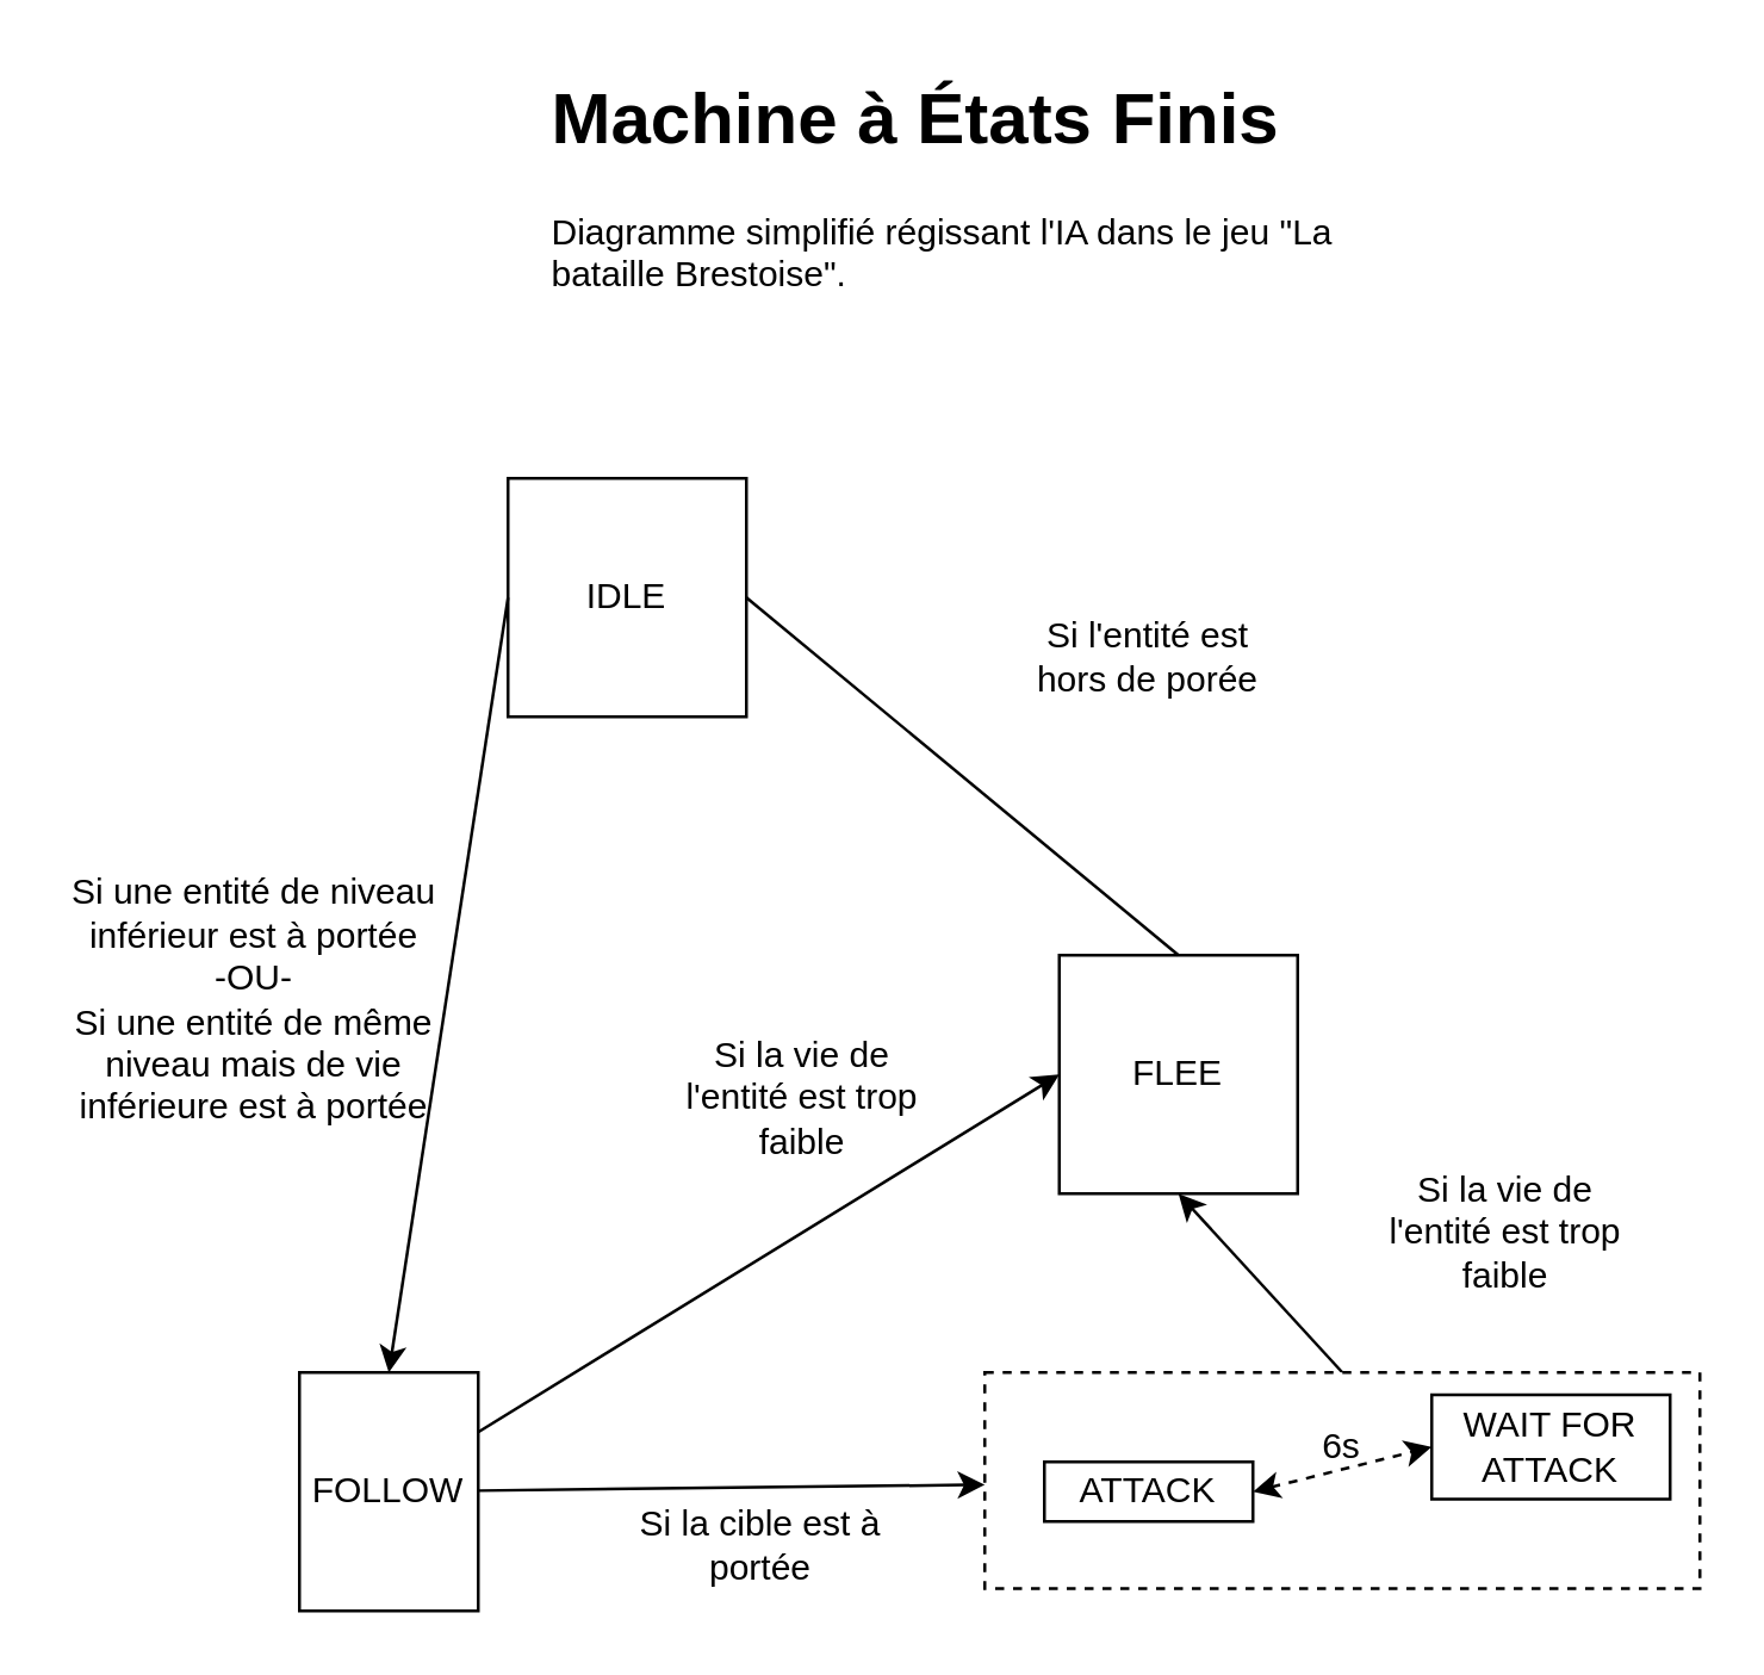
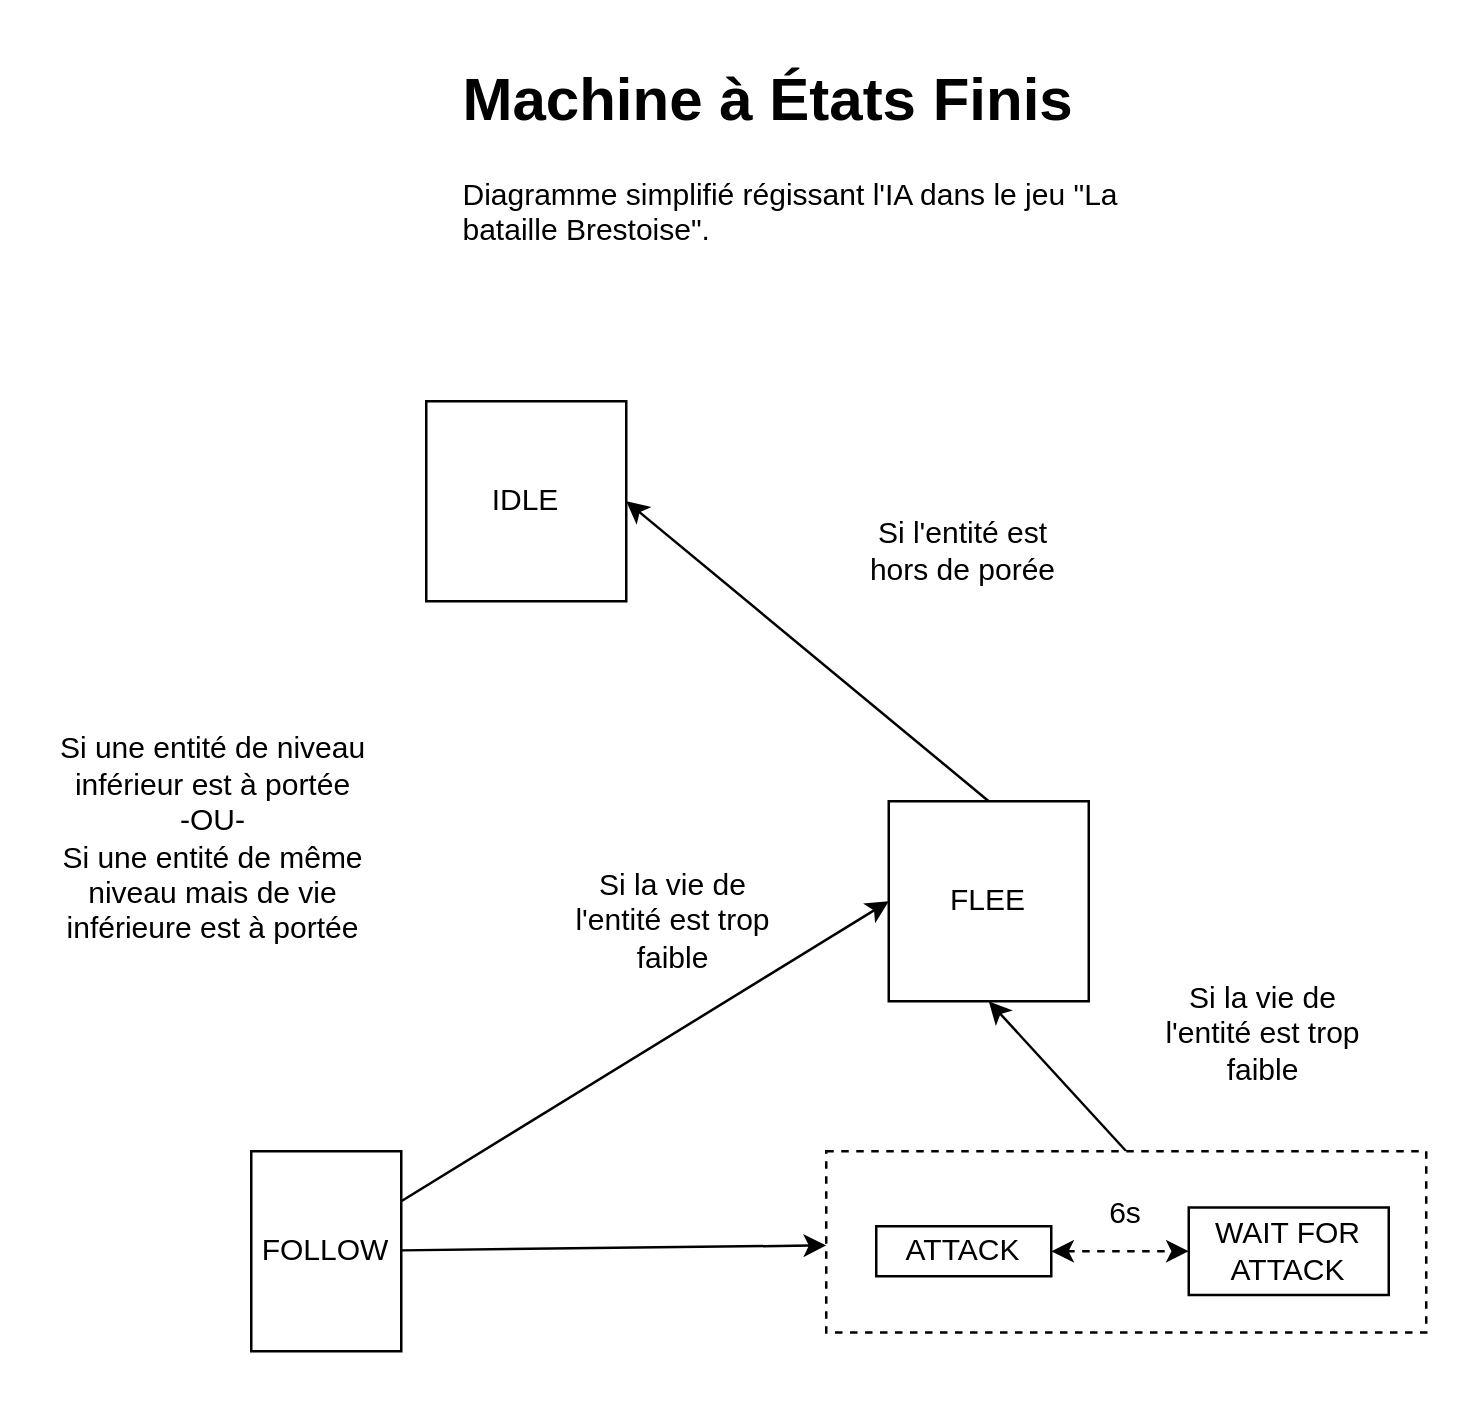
  <mxCell id="0" />
  <mxCell id="1" parent="0" />
  <mxCell id="2" value="&lt;div&gt;IDLE&lt;/div&gt;" style="whiteSpace=wrap;html=1;aspect=fixed;" parent="1" vertex="1"><mxGeometry x="170" y="160" width="80" height="80" as="geometry" /></mxCell>
  <mxCell id="3" value="FOLLOW" style="whiteSpace=wrap;html=1;aspect=fixed;" parent="1" vertex="1"><mxGeometry x="100" y="460" width="60" height="80" as="geometry" /></mxCell>
  <mxCell id="4" value="FLEE" style="whiteSpace=wrap;html=1;aspect=fixed;" parent="1" vertex="1"><mxGeometry x="355" y="320" width="80" height="80" as="geometry" /></mxCell>
- <mxCell id="5" value="" style="endArrow=classic;html=1;exitX=0;exitY=0.5;exitDx=0;exitDy=0;entryX=0.5;entryY=0;entryDx=0;entryDy=0;" parent="1" source="2" target="3" edge="1"><mxGeometry width="50" height="50" relative="1" as="geometry"><mxPoint x="290" y="360" as="sourcePoint" /><mxPoint x="340" y="310" as="targetPoint" /></mxGeometry></mxCell>
  <mxCell id="6" value="" style="endArrow=classic;html=1;" parent="1" source="3" target="16" edge="1"><mxGeometry width="50" height="50" relative="1" as="geometry"><mxPoint x="150" y="470" as="sourcePoint" /><mxPoint x="370" y="500" as="targetPoint" /></mxGeometry></mxCell>
  <mxCell id="7" value="" style="endArrow=classic;html=1;exitX=1;exitY=0.25;exitDx=0;exitDy=0;entryX=0;entryY=0.5;entryDx=0;entryDy=0;" parent="1" source="3" target="4" edge="1"><mxGeometry width="50" height="50" relative="1" as="geometry"><mxPoint x="290" y="360" as="sourcePoint" /><mxPoint x="340" y="310" as="targetPoint" /></mxGeometry></mxCell>
  <mxCell id="8" value="" style="endArrow=classic;html=1;entryX=0.5;entryY=1;entryDx=0;entryDy=0;exitX=0.5;exitY=0;exitDx=0;exitDy=0;" parent="1" source="16" target="4" edge="1"><mxGeometry width="50" height="50" relative="1" as="geometry"><mxPoint x="450" y="430" as="sourcePoint" /><mxPoint x="530" y="420" as="targetPoint" /></mxGeometry></mxCell>
  <mxCell id="9" value="&lt;h1&gt;Machine à États Finis&lt;br&gt;&lt;/h1&gt;&lt;p&gt;Diagramme simplifié régissant l'IA dans le jeu &quot;La bataille Brestoise&quot;.&lt;/p&gt;" style="text;html=1;strokeColor=none;fillColor=none;spacing=5;spacingTop=-20;whiteSpace=wrap;overflow=hidden;rounded=0;" parent="1" vertex="1"><mxGeometry x="180" y="20" width="295" height="120" as="geometry" /></mxCell>
  <mxCell id="10" value="Si une entité de niveau inférieur est à portée&lt;br&gt;-OU-&lt;br&gt;Si une entité de même niveau mais de vie inférieure est à portée" style="text;html=1;strokeColor=none;fillColor=none;align=center;verticalAlign=middle;whiteSpace=wrap;rounded=0;" parent="1" vertex="1"><mxGeometry x="20" y="270" width="130" height="130" as="geometry" /></mxCell>
  <mxCell id="11" value="Si l'entité est hors de porée" style="text;html=1;strokeColor=none;fillColor=none;align=center;verticalAlign=middle;whiteSpace=wrap;rounded=0;" vertex="1" parent="1"><mxGeometry x="340" y="200" width="90" height="40" as="geometry" /></mxCell>
- <mxCell id="12" value="" style="endArrow=none;html=1;exitX=0.5;exitY=0;exitDx=0;exitDy=0;entryX=1;entryY=0.5;entryDx=0;entryDy=0;" edge="1" parent="1" source="4" target="2"><mxGeometry width="50" height="50" relative="1" as="geometry"><mxPoint x="390" y="410" as="sourcePoint" /><mxPoint x="440" y="360" as="targetPoint" /></mxGeometry></mxCell>
- <mxCell id="13" value="Si la cible est à portée" style="text;html=1;strokeColor=none;fillColor=none;align=center;verticalAlign=middle;whiteSpace=wrap;rounded=0;" vertex="1" parent="1"><mxGeometry x="210" y="495" width="90" height="45" as="geometry" /></mxCell>
+ <mxCell id="12" value="" style="endArrow=classic;html=1;exitX=0.5;exitY=0;exitDx=0;exitDy=0;entryX=1;entryY=0.5;entryDx=0;entryDy=0;" edge="1" parent="1" source="4" target="2"><mxGeometry width="50" height="50" relative="1" as="geometry"><mxPoint x="390" y="410" as="sourcePoint" /><mxPoint x="440" y="360" as="targetPoint" /></mxGeometry></mxCell>
  <mxCell id="14" value="Si la vie de l'entité est trop faible" style="text;html=1;strokeColor=none;fillColor=none;align=center;verticalAlign=middle;whiteSpace=wrap;rounded=0;" vertex="1" parent="1"><mxGeometry x="460" y="390" width="90" height="45" as="geometry" /></mxCell>
  <mxCell id="15" value="Si la vie de l'entité est trop faible" style="text;html=1;strokeColor=none;fillColor=none;align=center;verticalAlign=middle;whiteSpace=wrap;rounded=0;" vertex="1" parent="1"><mxGeometry x="224" y="345" width="90" height="45" as="geometry" /></mxCell>
  <mxCell id="16" value="" style="rounded=0;whiteSpace=wrap;html=1;dashed=1;" vertex="1" parent="1"><mxGeometry x="330" y="460" width="240" height="72.5" as="geometry" /></mxCell>
  <mxCell id="17" value="ATTACK" style="rounded=0;whiteSpace=wrap;html=1;" vertex="1" parent="1"><mxGeometry x="350" y="490" width="70" height="20" as="geometry" /></mxCell>
- <mxCell id="18" value="WAIT FOR ATTACK" style="rounded=0;whiteSpace=wrap;html=1;" vertex="1" parent="1"><mxGeometry x="480" y="467.5" width="80" height="35" as="geometry" /></mxCell>
+ <mxCell id="18" value="WAIT FOR ATTACK" style="rounded=0;whiteSpace=wrap;html=1;" vertex="1" parent="1"><mxGeometry x="475" y="482.5" width="80" height="35" as="geometry" /></mxCell>
  <mxCell id="19" value="" style="endArrow=classic;html=1;entryX=0;entryY=0.5;entryDx=0;entryDy=0;exitX=1;exitY=0.5;exitDx=0;exitDy=0;startArrow=classic;startFill=1;dashed=1;" edge="1" parent="1" source="17" target="18"><mxGeometry width="50" height="50" relative="1" as="geometry"><mxPoint x="340" y="485" as="sourcePoint" /><mxPoint x="390" y="435" as="targetPoint" /></mxGeometry></mxCell>
  <mxCell id="20" value="6s" style="text;html=1;strokeColor=none;fillColor=none;align=center;verticalAlign=middle;whiteSpace=wrap;rounded=0;" vertex="1" parent="1"><mxGeometry x="430" y="475" width="40" height="20" as="geometry" /></mxCell>
